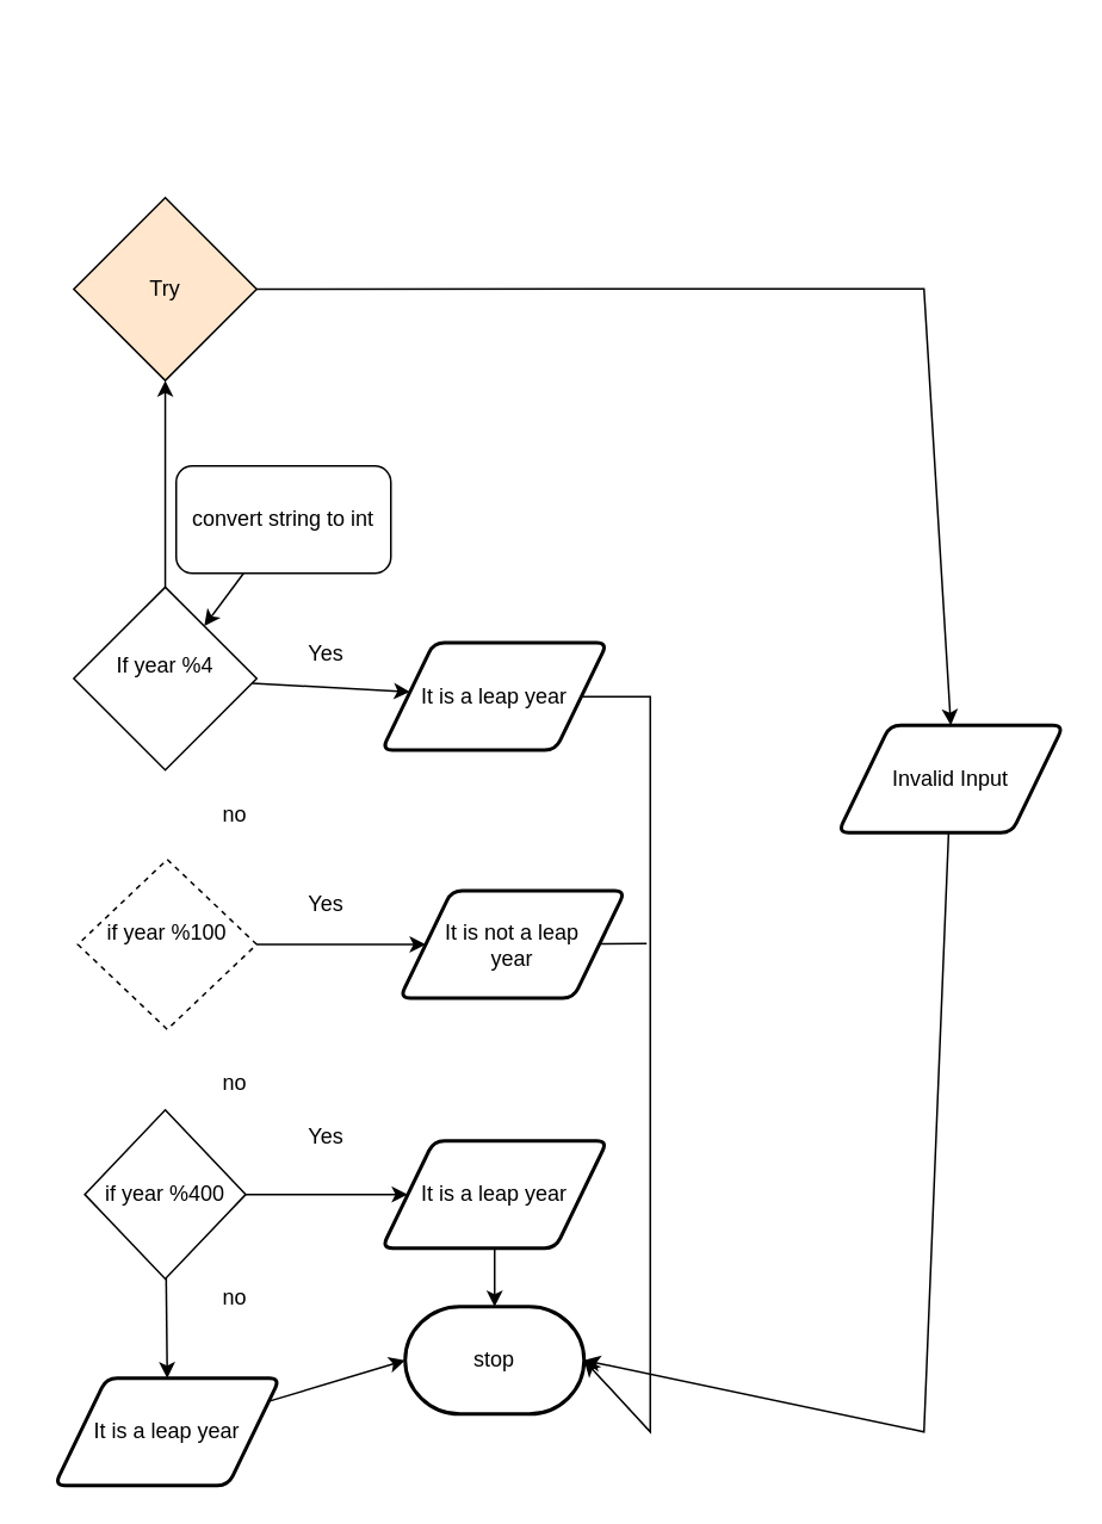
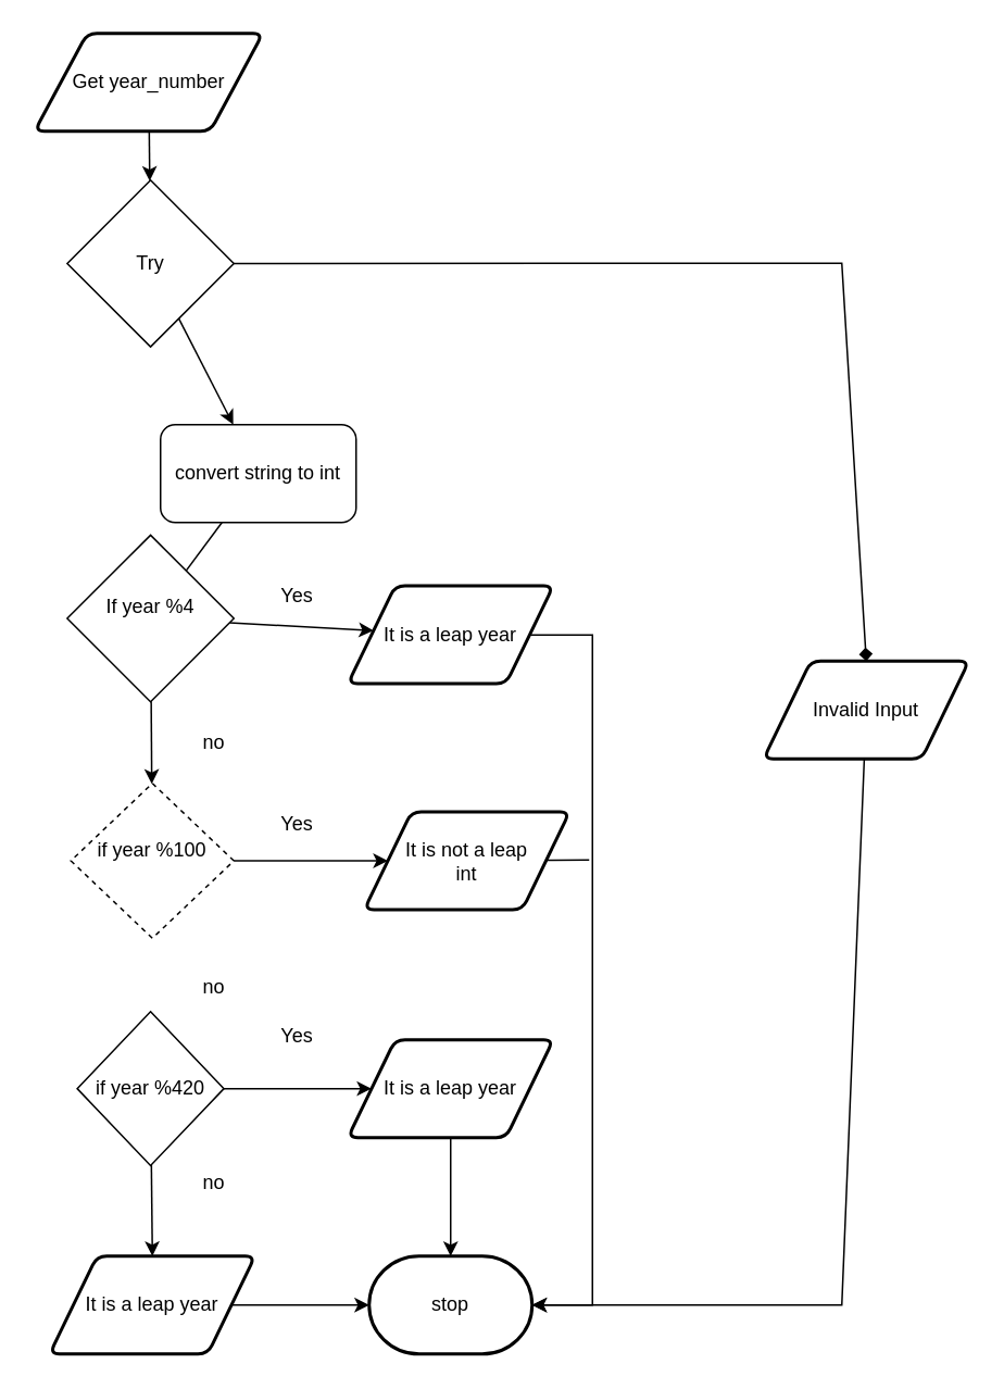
  <mxCell id="0" />
  <mxCell id="1" parent="0" />
- <mxCell id="2" value="stop" style="strokeWidth=2;html=1;shape=mxgraph.flowchart.terminator;whiteSpace=wrap;rounded=1;" parent="1" vertex="1"><mxGeometry x="226" y="730" width="100" height="60" as="geometry" /></mxCell>
+ <mxCell id="2" value="stop" style="strokeWidth=2;html=1;shape=mxgraph.flowchart.terminator;whiteSpace=wrap;rounded=1;" parent="1" vertex="1"><mxGeometry x="226" y="770" width="100" height="60" as="geometry" /></mxCell>
  <mxCell id="3" value="" style="edgeStyle=none;html=1;" parent="1" source="4" target="5" edge="1"><mxGeometry relative="1" as="geometry" /></mxCell>
  <mxCell id="4" value="&lt;br&gt;If year %4&lt;br&gt;&lt;br&gt;&amp;nbsp;" style="rhombus;whiteSpace=wrap;html=1;" parent="1" vertex="1"><mxGeometry x="40.75" y="327.75" width="102.25" height="102.25" as="geometry" /></mxCell>
  <mxCell id="5" value="It is a leap year" style="shape=parallelogram;html=1;strokeWidth=2;perimeter=parallelogramPerimeter;whiteSpace=wrap;rounded=1;arcSize=12;size=0.23;" parent="1" vertex="1"><mxGeometry x="213" y="358.87" width="126" height="60" as="geometry" /></mxCell>
  <mxCell id="6" style="edgeStyle=none;rounded=0;html=1;entryX=0;entryY=0.5;entryDx=0;entryDy=0;endArrow=classic;endFill=1;" parent="1" source="8" target="18" edge="1"><mxGeometry relative="1" as="geometry" /></mxCell>
  <mxCell id="7" style="edgeStyle=none;rounded=0;html=1;entryX=0.5;entryY=0;entryDx=0;entryDy=0;endArrow=classic;endFill=1;" parent="1" source="8" target="30" edge="1"><mxGeometry relative="1" as="geometry" /></mxCell>
- <mxCell id="8" value="&lt;br&gt;&lt;br&gt;&lt;br&gt;if year %400&lt;br&gt;&lt;br&gt;&lt;br&gt;&amp;nbsp;" style="rhombus;whiteSpace=wrap;html=1;" parent="1" vertex="1"><mxGeometry x="46.88" y="620" width="90" height="94.5" as="geometry" /></mxCell>
+ <mxCell id="8" value="&lt;br&gt;&lt;br&gt;&lt;br&gt;if year %420&lt;br&gt;&lt;br&gt;&lt;br&gt;&amp;nbsp;" style="rhombus;whiteSpace=wrap;html=1;" parent="1" vertex="1"><mxGeometry x="46.88" y="620" width="90" height="94.5" as="geometry" /></mxCell>
  <mxCell id="9" value="Yes" style="text;html=1;strokeColor=none;fillColor=none;align=center;verticalAlign=middle;whiteSpace=wrap;rounded=0;" parent="1" vertex="1"><mxGeometry x="152" y="350" width="60" height="30" as="geometry" /></mxCell>
  <mxCell id="10" style="edgeStyle=none;rounded=0;html=1;entryX=0;entryY=0.5;entryDx=0;entryDy=0;" parent="1" source="11" target="15" edge="1"><mxGeometry relative="1" as="geometry" /></mxCell>
  <mxCell id="11" value="&lt;br&gt;if year %100&lt;br&gt;&lt;br&gt;&amp;nbsp;" style="rhombus;whiteSpace=wrap;html=1;dashed=1;" parent="1" vertex="1"><mxGeometry x="43" y="480" width="100" height="95" as="geometry" /></mxCell>
- <mxCell id="12" value="" style="edgeStyle=none;html=1;endArrow=classic;endFill=1;" parent="1" source="4" target="21" edge="1"><mxGeometry relative="1" as="geometry"><mxPoint x="91.873" y="439.998" as="sourcePoint" /><mxPoint x="91.872" y="480.002" as="targetPoint" /></mxGeometry></mxCell>
+ <mxCell id="12" value="" style="edgeStyle=none;html=1;endArrow=classic;endFill=1;" parent="1" source="4" target="11" edge="1"><mxGeometry relative="1" as="geometry"><mxPoint x="91.873" y="439.998" as="sourcePoint" /><mxPoint x="91.872" y="480.002" as="targetPoint" /></mxGeometry></mxCell>
  <mxCell id="13" value="Yes" style="text;html=1;strokeColor=none;fillColor=none;align=center;verticalAlign=middle;whiteSpace=wrap;rounded=0;" parent="1" vertex="1"><mxGeometry x="152" y="490" width="60" height="30" as="geometry" /></mxCell>
  <mxCell id="14" style="edgeStyle=none;rounded=0;html=1;endArrow=none;endFill=0;" parent="1" source="15" edge="1"><mxGeometry relative="1" as="geometry"><mxPoint x="361" y="527" as="targetPoint" /></mxGeometry></mxCell>
- <mxCell id="15" value="It is not a leap &lt;br&gt;year" style="shape=parallelogram;html=1;strokeWidth=2;perimeter=parallelogramPerimeter;whiteSpace=wrap;rounded=1;arcSize=12;size=0.23;" parent="1" vertex="1"><mxGeometry x="223" y="497.5" width="126" height="60" as="geometry" /></mxCell>
+ <mxCell id="15" value="It is not a leap &lt;br&gt;int" style="shape=parallelogram;html=1;strokeWidth=2;perimeter=parallelogramPerimeter;whiteSpace=wrap;rounded=1;arcSize=12;size=0.23;" parent="1" vertex="1"><mxGeometry x="223" y="497.5" width="126" height="60" as="geometry" /></mxCell>
  <mxCell id="16" value="Yes" style="text;html=1;strokeColor=none;fillColor=none;align=center;verticalAlign=middle;whiteSpace=wrap;rounded=0;" parent="1" vertex="1"><mxGeometry x="152" y="620" width="60" height="30" as="geometry" /></mxCell>
  <mxCell id="17" style="edgeStyle=none;rounded=0;html=1;entryX=0.5;entryY=0;entryDx=0;entryDy=0;entryPerimeter=0;endArrow=classic;endFill=1;" parent="1" source="18" target="2" edge="1"><mxGeometry relative="1" as="geometry" /></mxCell>
  <mxCell id="18" value="It is a leap year" style="shape=parallelogram;html=1;strokeWidth=2;perimeter=parallelogramPerimeter;whiteSpace=wrap;rounded=1;arcSize=12;size=0.23;" parent="1" vertex="1"><mxGeometry x="213" y="637.25" width="126" height="60" as="geometry" /></mxCell>
  <mxCell id="19" value="" style="edgeStyle=none;html=1;rounded=0;endArrow=classic;entryX=1;entryY=0.5;entryDx=0;entryDy=0;entryPerimeter=0;endFill=1;" parent="1" source="5" target="2" edge="1"><mxGeometry relative="1" as="geometry"><mxPoint x="276" y="418.87" as="sourcePoint" /><mxPoint x="276" y="880" as="targetPoint" /><Array as="points"><mxPoint x="363" y="389" /><mxPoint x="363" y="800" /></Array></mxGeometry></mxCell>
- <mxCell id="20" style="edgeStyle=none;rounded=0;html=1;entryX=0.5;entryY=0;entryDx=0;entryDy=0;endArrow=classic;endFill=1;" parent="1" source="21" target="26" edge="1"><mxGeometry relative="1" as="geometry"><Array as="points"><mxPoint x="516" y="161" /></Array></mxGeometry></mxCell>
- <mxCell id="21" value="Try" style="rhombus;whiteSpace=wrap;html=1;fillColor=#ffe6cc;" parent="1" vertex="1"><mxGeometry x="40.75" y="110" width="102.25" height="102.25" as="geometry" /></mxCell>
- <mxCell id="22" value="" style="edgeStyle=none;html=1;" parent="1" source="23" target="4" edge="1"><mxGeometry relative="1" as="geometry" /></mxCell>
+ <mxCell id="20" style="edgeStyle=none;rounded=0;html=1;entryX=0.5;entryY=0;entryDx=0;entryDy=0;endArrow=diamond;endFill=1;" parent="1" source="21" target="26" edge="1"><mxGeometry relative="1" as="geometry"><Array as="points"><mxPoint x="516" y="161" /></Array></mxGeometry></mxCell>
+ <mxCell id="21" value="Try" style="rhombus;whiteSpace=wrap;html=1;" parent="1" vertex="1"><mxGeometry x="40.75" y="110" width="102.25" height="102.25" as="geometry" /></mxCell>
+ <mxCell id="22" value="" style="edgeStyle=none;html=1;endArrow=none;" parent="1" source="23" target="4" edge="1"><mxGeometry relative="1" as="geometry" /></mxCell>
  <mxCell id="23" value="convert string to int" style="rounded=1;whiteSpace=wrap;html=1;" parent="1" vertex="1"><mxGeometry x="98" y="260" width="120" height="60" as="geometry" /></mxCell>
+ <mxCell id="24" value="" style="edgeStyle=none;html=1;startArrow=none;endArrow=classic;endFill=1;" parent="1" source="21" target="23" edge="1"><mxGeometry relative="1" as="geometry"><mxPoint x="87.397" y="170.728" as="sourcePoint" /><mxPoint x="89.829" y="250" as="targetPoint" /></mxGeometry></mxCell>
  <mxCell id="25" style="edgeStyle=none;rounded=0;html=1;entryX=1;entryY=0.5;entryDx=0;entryDy=0;entryPerimeter=0;endArrow=classic;endFill=1;" parent="1" source="26" target="2" edge="1"><mxGeometry relative="1" as="geometry"><Array as="points"><mxPoint x="516" y="800" /></Array></mxGeometry></mxCell>
  <mxCell id="26" value="Invalid Input" style="shape=parallelogram;html=1;strokeWidth=2;perimeter=parallelogramPerimeter;whiteSpace=wrap;rounded=1;arcSize=12;size=0.23;" parent="1" vertex="1"><mxGeometry x="468" y="405" width="126" height="60" as="geometry" /></mxCell>
  <mxCell id="27" value="no" style="text;html=1;strokeColor=none;fillColor=none;align=center;verticalAlign=middle;whiteSpace=wrap;rounded=0;" parent="1" vertex="1"><mxGeometry x="100.75" y="440" width="60" height="30" as="geometry" /></mxCell>
  <mxCell id="28" value="no" style="text;html=1;strokeColor=none;fillColor=none;align=center;verticalAlign=middle;whiteSpace=wrap;rounded=0;" parent="1" vertex="1"><mxGeometry x="100.75" y="590" width="60" height="30" as="geometry" /></mxCell>
  <mxCell id="29" style="edgeStyle=none;rounded=0;html=1;entryX=0;entryY=0.5;entryDx=0;entryDy=0;entryPerimeter=0;endArrow=classic;endFill=1;" parent="1" source="30" target="2" edge="1"><mxGeometry relative="1" as="geometry" /></mxCell>
  <mxCell id="30" value="It is a leap year" style="shape=parallelogram;html=1;strokeWidth=2;perimeter=parallelogramPerimeter;whiteSpace=wrap;rounded=1;arcSize=12;size=0.23;" parent="1" vertex="1"><mxGeometry x="30" y="770" width="126" height="60" as="geometry" /></mxCell>
  <mxCell id="31" value="no" style="text;html=1;strokeColor=none;fillColor=none;align=center;verticalAlign=middle;whiteSpace=wrap;rounded=0;" parent="1" vertex="1"><mxGeometry x="100.75" y="710" width="60" height="30" as="geometry" /></mxCell>
+ <mxCell id="32" value="" style="edgeStyle=none;html=1;" edge="1" parent="1" source="33" target="21"><mxGeometry relative="1" as="geometry" /></mxCell>
+ <mxCell id="33" value="Get year_number" style="shape=parallelogram;html=1;strokeWidth=2;perimeter=parallelogramPerimeter;whiteSpace=wrap;rounded=1;arcSize=12;size=0.23;" parent="1" vertex="1"><mxGeometry x="20.75" y="20" width="140" height="60" as="geometry" /></mxCell>
